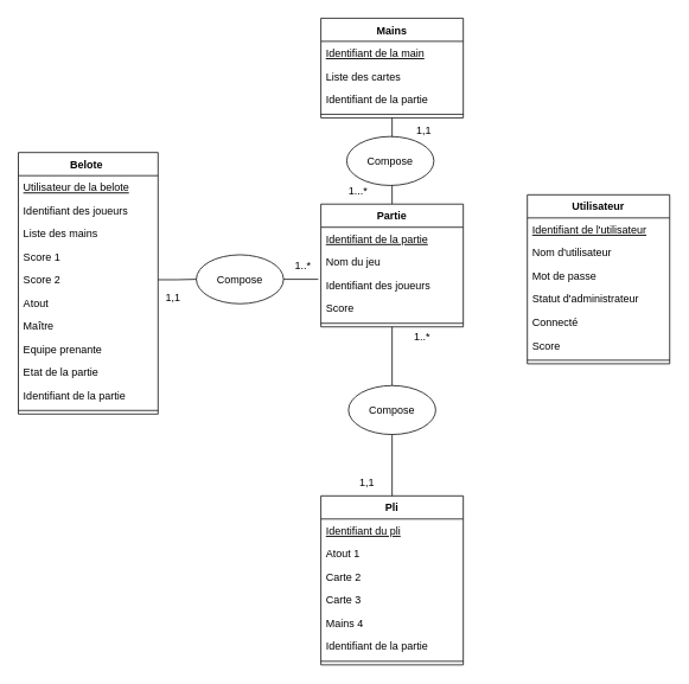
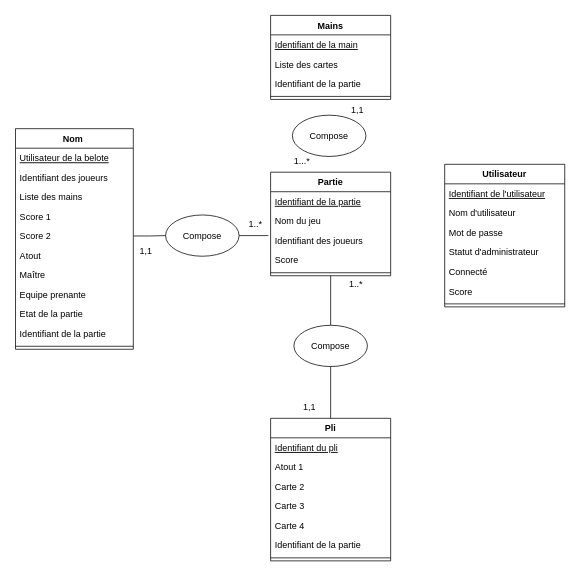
  <mxCell id="0" />
  <mxCell id="1" parent="0" />
  <mxCell id="2" value="Utilisateur" style="swimlane;fontStyle=1;align=center;verticalAlign=top;childLayout=stackLayout;horizontal=1;startSize=26;horizontalStack=0;resizeParent=1;resizeParentMax=0;resizeLast=0;collapsible=1;marginBottom=0;" parent="1" vertex="1"><mxGeometry x="592" y="218.5" width="160" height="190" as="geometry" /></mxCell>
  <mxCell id="3" value="Identifiant de l'utilisateur" style="text;strokeColor=none;fillColor=none;align=left;verticalAlign=top;spacingLeft=4;spacingRight=4;overflow=hidden;rotatable=0;points=[[0,0.5],[1,0.5]];portConstraint=eastwest;fontStyle=4" parent="2" vertex="1"><mxGeometry y="26" width="160" height="26" as="geometry" /></mxCell>
  <mxCell id="4" value="Nom d'utilisateur" style="text;strokeColor=none;fillColor=none;align=left;verticalAlign=top;spacingLeft=4;spacingRight=4;overflow=hidden;rotatable=0;points=[[0,0.5],[1,0.5]];portConstraint=eastwest;" parent="2" vertex="1"><mxGeometry y="52" width="160" height="26" as="geometry" /></mxCell>
  <mxCell id="5" value="Mot de passe" style="text;strokeColor=none;fillColor=none;align=left;verticalAlign=top;spacingLeft=4;spacingRight=4;overflow=hidden;rotatable=0;points=[[0,0.5],[1,0.5]];portConstraint=eastwest;" parent="2" vertex="1"><mxGeometry y="78" width="160" height="26" as="geometry" /></mxCell>
  <mxCell id="6" value="Statut d'administrateur" style="text;strokeColor=none;fillColor=none;align=left;verticalAlign=top;spacingLeft=4;spacingRight=4;overflow=hidden;rotatable=0;points=[[0,0.5],[1,0.5]];portConstraint=eastwest;" parent="2" vertex="1"><mxGeometry y="104" width="160" height="26" as="geometry" /></mxCell>
  <mxCell id="7" value="Connecté" style="text;strokeColor=none;fillColor=none;align=left;verticalAlign=top;spacingLeft=4;spacingRight=4;overflow=hidden;rotatable=0;points=[[0,0.5],[1,0.5]];portConstraint=eastwest;" parent="2" vertex="1"><mxGeometry y="130" width="160" height="26" as="geometry" /></mxCell>
  <mxCell id="8" value="Score" style="text;strokeColor=none;fillColor=none;align=left;verticalAlign=top;spacingLeft=4;spacingRight=4;overflow=hidden;rotatable=0;points=[[0,0.5],[1,0.5]];portConstraint=eastwest;" parent="2" vertex="1"><mxGeometry y="156" width="160" height="26" as="geometry" /></mxCell>
  <mxCell id="9" value="" style="line;strokeWidth=1;fillColor=none;align=left;verticalAlign=middle;spacingTop=-1;spacingLeft=3;spacingRight=3;rotatable=0;labelPosition=right;points=[];portConstraint=eastwest;" parent="2" vertex="1"><mxGeometry y="182" width="160" height="8" as="geometry" /></mxCell>
  <mxCell id="10" style="edgeStyle=orthogonalEdgeStyle;rounded=0;orthogonalLoop=1;jettySize=auto;html=1;exitX=0.5;exitY=0;exitDx=0;exitDy=0;endArrow=none;endFill=0;startSize=13;endSize=11;entryX=0.5;entryY=1;entryDx=0;entryDy=0;" parent="1" source="28" edge="1" target="20"><mxGeometry relative="1" as="geometry"><mxPoint x="618" y="114" as="targetPoint" /></mxGeometry></mxCell>
  <mxCell id="11" value="Pli" style="swimlane;fontStyle=1;align=center;verticalAlign=top;childLayout=stackLayout;horizontal=1;startSize=26;horizontalStack=0;resizeParent=1;resizeParentMax=0;resizeLast=0;collapsible=1;marginBottom=0;" parent="1" vertex="1"><mxGeometry x="360" y="557" width="160" height="190" as="geometry" /></mxCell>
  <mxCell id="12" value="Identifiant du pli" style="text;strokeColor=none;fillColor=none;align=left;verticalAlign=top;spacingLeft=4;spacingRight=4;overflow=hidden;rotatable=0;points=[[0,0.5],[1,0.5]];portConstraint=eastwest;fontStyle=4" parent="11" vertex="1"><mxGeometry y="26" width="160" height="26" as="geometry" /></mxCell>
  <mxCell id="13" value="Atout 1" style="text;strokeColor=none;fillColor=none;align=left;verticalAlign=top;spacingLeft=4;spacingRight=4;overflow=hidden;rotatable=0;points=[[0,0.5],[1,0.5]];portConstraint=eastwest;" parent="11" vertex="1"><mxGeometry y="52" width="160" height="26" as="geometry" /></mxCell>
  <mxCell id="14" value="Carte 2" style="text;strokeColor=none;fillColor=none;align=left;verticalAlign=top;spacingLeft=4;spacingRight=4;overflow=hidden;rotatable=0;points=[[0,0.5],[1,0.5]];portConstraint=eastwest;" parent="11" vertex="1"><mxGeometry y="78" width="160" height="26" as="geometry" /></mxCell>
  <mxCell id="15" value="Carte 3" style="text;strokeColor=none;fillColor=none;align=left;verticalAlign=top;spacingLeft=4;spacingRight=4;overflow=hidden;rotatable=0;points=[[0,0.5],[1,0.5]];portConstraint=eastwest;" parent="11" vertex="1"><mxGeometry y="104" width="160" height="26" as="geometry" /></mxCell>
- <mxCell id="16" value="Mains 4" style="text;strokeColor=none;fillColor=none;align=left;verticalAlign=top;spacingLeft=4;spacingRight=4;overflow=hidden;rotatable=0;points=[[0,0.5],[1,0.5]];portConstraint=eastwest;" parent="11" vertex="1"><mxGeometry y="130" width="160" height="26" as="geometry" /></mxCell>
+ <mxCell id="16" value="Carte 4" style="text;strokeColor=none;fillColor=none;align=left;verticalAlign=top;spacingLeft=4;spacingRight=4;overflow=hidden;rotatable=0;points=[[0,0.5],[1,0.5]];portConstraint=eastwest;" parent="11" vertex="1"><mxGeometry y="130" width="160" height="26" as="geometry" /></mxCell>
  <mxCell id="17" value="Identifiant de la partie " style="text;strokeColor=none;fillColor=none;align=left;verticalAlign=top;spacingLeft=4;spacingRight=4;overflow=hidden;rotatable=0;points=[[0,0.5],[1,0.5]];portConstraint=eastwest;" parent="11" vertex="1"><mxGeometry y="156" width="160" height="26" as="geometry" /></mxCell>
  <mxCell id="18" value="" style="line;strokeWidth=1;fillColor=none;align=left;verticalAlign=middle;spacingTop=-1;spacingLeft=3;spacingRight=3;rotatable=0;labelPosition=right;points=[];portConstraint=eastwest;" parent="11" vertex="1"><mxGeometry y="182" width="160" height="8" as="geometry" /></mxCell>
- <mxCell id="19" style="edgeStyle=orthogonalEdgeStyle;rounded=0;orthogonalLoop=1;jettySize=auto;html=1;exitX=0.5;exitY=0;exitDx=0;exitDy=0;entryX=0.5;entryY=1;entryDx=0;entryDy=0;endArrow=none;endFill=0;" edge="1" parent="1" source="20" target="43"><mxGeometry relative="1" as="geometry" /></mxCell>
  <mxCell id="20" value="Partie" style="swimlane;fontStyle=1;align=center;verticalAlign=top;childLayout=stackLayout;horizontal=1;startSize=26;horizontalStack=0;resizeParent=1;resizeParentMax=0;resizeLast=0;collapsible=1;marginBottom=0;" parent="1" vertex="1"><mxGeometry x="360" y="229" width="160" height="138" as="geometry" /></mxCell>
  <mxCell id="21" value="Identifiant de la partie" style="text;strokeColor=none;fillColor=none;align=left;verticalAlign=top;spacingLeft=4;spacingRight=4;overflow=hidden;rotatable=0;points=[[0,0.5],[1,0.5]];portConstraint=eastwest;fontStyle=4" parent="20" vertex="1"><mxGeometry y="26" width="160" height="26" as="geometry" /></mxCell>
  <mxCell id="22" value="Nom du jeu" style="text;strokeColor=none;fillColor=none;align=left;verticalAlign=top;spacingLeft=4;spacingRight=4;overflow=hidden;rotatable=0;points=[[0,0.5],[1,0.5]];portConstraint=eastwest;" parent="20" vertex="1"><mxGeometry y="52" width="160" height="26" as="geometry" /></mxCell>
  <mxCell id="23" value="Identifiant des joueurs" style="text;strokeColor=none;fillColor=none;align=left;verticalAlign=top;spacingLeft=4;spacingRight=4;overflow=hidden;rotatable=0;points=[[0,0.5],[1,0.5]];portConstraint=eastwest;" parent="20" vertex="1"><mxGeometry y="78" width="160" height="26" as="geometry" /></mxCell>
  <mxCell id="24" value="Score" style="text;strokeColor=none;fillColor=none;align=left;verticalAlign=top;spacingLeft=4;spacingRight=4;overflow=hidden;rotatable=0;points=[[0,0.5],[1,0.5]];portConstraint=eastwest;" parent="20" vertex="1"><mxGeometry y="104" width="160" height="26" as="geometry" /></mxCell>
  <mxCell id="25" value="" style="line;strokeWidth=1;fillColor=none;align=left;verticalAlign=middle;spacingTop=-1;spacingLeft=3;spacingRight=3;rotatable=0;labelPosition=right;points=[];portConstraint=eastwest;" parent="20" vertex="1"><mxGeometry y="130" width="160" height="8" as="geometry" /></mxCell>
  <mxCell id="26" value="1,1" style="text;html=1;strokeColor=none;fillColor=none;align=center;verticalAlign=middle;whiteSpace=wrap;rounded=0;fontSize=12;" parent="1" vertex="1"><mxGeometry x="392" y="532" width="40" height="20" as="geometry" /></mxCell>
  <mxCell id="27" value="1..*" style="text;html=1;strokeColor=none;fillColor=none;align=center;verticalAlign=middle;whiteSpace=wrap;rounded=0;fontSize=12;" parent="1" vertex="1"><mxGeometry x="454" y="369" width="40" height="20" as="geometry" /></mxCell>
  <mxCell id="28" value="Compose" style="ellipse;whiteSpace=wrap;html=1;" parent="1" vertex="1"><mxGeometry x="391" y="433" width="98" height="55" as="geometry" /></mxCell>
  <mxCell id="29" style="edgeStyle=orthogonalEdgeStyle;rounded=0;orthogonalLoop=1;jettySize=auto;html=1;exitX=0.5;exitY=0;exitDx=0;exitDy=0;endArrow=none;endFill=0;startSize=13;endSize=11;entryX=0.5;entryY=1;entryDx=0;entryDy=0;" edge="1" parent="1" source="11" target="28"><mxGeometry relative="1" as="geometry"><mxPoint x="443" y="1" as="targetPoint" /><mxPoint x="443" y="250" as="sourcePoint" /></mxGeometry></mxCell>
- <mxCell id="30" value="Belote " style="swimlane;fontStyle=1;align=center;verticalAlign=top;childLayout=stackLayout;horizontal=1;startSize=26;horizontalStack=0;resizeParent=1;resizeParentMax=0;resizeLast=0;collapsible=1;marginBottom=0;" vertex="1" parent="1"><mxGeometry x="20" y="171" width="157" height="294" as="geometry" /></mxCell>
+ <mxCell id="30" value="Nom " style="swimlane;fontStyle=1;align=center;verticalAlign=top;childLayout=stackLayout;horizontal=1;startSize=26;horizontalStack=0;resizeParent=1;resizeParentMax=0;resizeLast=0;collapsible=1;marginBottom=0;" vertex="1" parent="1"><mxGeometry x="20" y="171" width="157" height="294" as="geometry" /></mxCell>
  <mxCell id="31" value="Utilisateur de la belote" style="text;strokeColor=none;fillColor=none;align=left;verticalAlign=top;spacingLeft=4;spacingRight=4;overflow=hidden;rotatable=0;points=[[0,0.5],[1,0.5]];portConstraint=eastwest;fontStyle=4" vertex="1" parent="30"><mxGeometry y="26" width="157" height="26" as="geometry" /></mxCell>
  <mxCell id="32" value="Identifiant des joueurs" style="text;strokeColor=none;fillColor=none;align=left;verticalAlign=top;spacingLeft=4;spacingRight=4;overflow=hidden;rotatable=0;points=[[0,0.5],[1,0.5]];portConstraint=eastwest;" vertex="1" parent="30"><mxGeometry y="52" width="157" height="26" as="geometry" /></mxCell>
  <mxCell id="33" value="Liste des mains" style="text;strokeColor=none;fillColor=none;align=left;verticalAlign=top;spacingLeft=4;spacingRight=4;overflow=hidden;rotatable=0;points=[[0,0.5],[1,0.5]];portConstraint=eastwest;" vertex="1" parent="30"><mxGeometry y="78" width="157" height="26" as="geometry" /></mxCell>
  <mxCell id="34" value="Score 1" style="text;strokeColor=none;fillColor=none;align=left;verticalAlign=top;spacingLeft=4;spacingRight=4;overflow=hidden;rotatable=0;points=[[0,0.5],[1,0.5]];portConstraint=eastwest;" vertex="1" parent="30"><mxGeometry y="104" width="157" height="26" as="geometry" /></mxCell>
  <mxCell id="35" value="Score 2" style="text;strokeColor=none;fillColor=none;align=left;verticalAlign=top;spacingLeft=4;spacingRight=4;overflow=hidden;rotatable=0;points=[[0,0.5],[1,0.5]];portConstraint=eastwest;" vertex="1" parent="30"><mxGeometry y="130" width="157" height="26" as="geometry" /></mxCell>
  <mxCell id="36" value="Atout" style="text;strokeColor=none;fillColor=none;align=left;verticalAlign=top;spacingLeft=4;spacingRight=4;overflow=hidden;rotatable=0;points=[[0,0.5],[1,0.5]];portConstraint=eastwest;" vertex="1" parent="30"><mxGeometry y="156" width="157" height="26" as="geometry" /></mxCell>
  <mxCell id="37" value="Maître" style="text;strokeColor=none;fillColor=none;align=left;verticalAlign=top;spacingLeft=4;spacingRight=4;overflow=hidden;rotatable=0;points=[[0,0.5],[1,0.5]];portConstraint=eastwest;" vertex="1" parent="30"><mxGeometry y="182" width="157" height="26" as="geometry" /></mxCell>
  <mxCell id="38" value="Equipe prenante" style="text;strokeColor=none;fillColor=none;align=left;verticalAlign=top;spacingLeft=4;spacingRight=4;overflow=hidden;rotatable=0;points=[[0,0.5],[1,0.5]];portConstraint=eastwest;" vertex="1" parent="30"><mxGeometry y="208" width="157" height="26" as="geometry" /></mxCell>
  <mxCell id="39" value="Etat de la partie" style="text;strokeColor=none;fillColor=none;align=left;verticalAlign=top;spacingLeft=4;spacingRight=4;overflow=hidden;rotatable=0;points=[[0,0.5],[1,0.5]];portConstraint=eastwest;" vertex="1" parent="30"><mxGeometry y="234" width="157" height="26" as="geometry" /></mxCell>
  <mxCell id="40" value="Identifiant de la partie " style="text;strokeColor=none;fillColor=none;align=left;verticalAlign=top;spacingLeft=4;spacingRight=4;overflow=hidden;rotatable=0;points=[[0,0.5],[1,0.5]];portConstraint=eastwest;" vertex="1" parent="30"><mxGeometry y="260" width="157" height="26" as="geometry" /></mxCell>
  <mxCell id="41" value="" style="line;strokeWidth=1;fillColor=none;align=left;verticalAlign=middle;spacingTop=-1;spacingLeft=3;spacingRight=3;rotatable=0;labelPosition=right;points=[];portConstraint=eastwest;" vertex="1" parent="30"><mxGeometry y="286" width="157" height="8" as="geometry" /></mxCell>
  <mxCell id="42" value="1,1" style="text;html=1;strokeColor=none;fillColor=none;align=center;verticalAlign=middle;whiteSpace=wrap;rounded=0;" vertex="1" parent="1"><mxGeometry x="174" y="324" width="40" height="20" as="geometry" /></mxCell>
  <mxCell id="43" value="Mains" style="swimlane;fontStyle=1;align=center;verticalAlign=top;childLayout=stackLayout;horizontal=1;startSize=26;horizontalStack=0;resizeParent=1;resizeParentMax=0;resizeLast=0;collapsible=1;marginBottom=0;" vertex="1" parent="1"><mxGeometry x="360" y="20" width="160" height="112" as="geometry" /></mxCell>
  <mxCell id="44" value="Identifiant de la main" style="text;strokeColor=none;fillColor=none;align=left;verticalAlign=top;spacingLeft=4;spacingRight=4;overflow=hidden;rotatable=0;points=[[0,0.5],[1,0.5]];portConstraint=eastwest;fontStyle=4" vertex="1" parent="43"><mxGeometry y="26" width="160" height="26" as="geometry" /></mxCell>
  <mxCell id="45" value="Liste des cartes " style="text;strokeColor=none;fillColor=none;align=left;verticalAlign=top;spacingLeft=4;spacingRight=4;overflow=hidden;rotatable=0;points=[[0,0.5],[1,0.5]];portConstraint=eastwest;" vertex="1" parent="43"><mxGeometry y="52" width="160" height="26" as="geometry" /></mxCell>
  <mxCell id="46" value="Identifiant de la partie " style="text;strokeColor=none;fillColor=none;align=left;verticalAlign=top;spacingLeft=4;spacingRight=4;overflow=hidden;rotatable=0;points=[[0,0.5],[1,0.5]];portConstraint=eastwest;" vertex="1" parent="43"><mxGeometry y="78" width="160" height="26" as="geometry" /></mxCell>
  <mxCell id="47" value="" style="line;strokeWidth=1;fillColor=none;align=left;verticalAlign=middle;spacingTop=-1;spacingLeft=3;spacingRight=3;rotatable=0;labelPosition=right;points=[];portConstraint=eastwest;" vertex="1" parent="43"><mxGeometry y="104" width="160" height="8" as="geometry" /></mxCell>
  <mxCell id="48" value="1...*" style="text;html=1;strokeColor=none;fillColor=none;align=center;verticalAlign=middle;whiteSpace=wrap;rounded=0;" vertex="1" parent="1"><mxGeometry x="382" y="205" width="40" height="20" as="geometry" /></mxCell>
  <mxCell id="49" value="1,1" style="text;html=1;strokeColor=none;fillColor=none;align=center;verticalAlign=middle;whiteSpace=wrap;rounded=0;" vertex="1" parent="1"><mxGeometry x="456" y="137" width="40" height="20" as="geometry" /></mxCell>
  <mxCell id="50" value="Compose" style="ellipse;whiteSpace=wrap;html=1;" vertex="1" parent="1"><mxGeometry x="389" y="153" width="98" height="55" as="geometry" /></mxCell>
  <mxCell id="51" style="edgeStyle=orthogonalEdgeStyle;rounded=0;orthogonalLoop=1;jettySize=auto;html=1;exitX=1;exitY=0.5;exitDx=0;exitDy=0;entryX=-0.019;entryY=0.269;entryDx=0;entryDy=0;entryPerimeter=0;endArrow=none;endFill=0;" edge="1" parent="1" source="52" target="23"><mxGeometry relative="1" as="geometry" /></mxCell>
  <mxCell id="52" value="Compose" style="ellipse;whiteSpace=wrap;html=1;" vertex="1" parent="1"><mxGeometry x="220" y="286" width="98" height="55" as="geometry" /></mxCell>
  <mxCell id="53" style="edgeStyle=orthogonalEdgeStyle;rounded=0;orthogonalLoop=1;jettySize=auto;html=1;exitX=1;exitY=0.5;exitDx=0;exitDy=0;endArrow=none;endFill=0;" edge="1" parent="1" source="35" target="52"><mxGeometry relative="1" as="geometry"><mxPoint x="177" y="314" as="sourcePoint" /><mxPoint x="356.96" y="313.994" as="targetPoint" /></mxGeometry></mxCell>
  <mxCell id="54" value="1..*" style="text;html=1;strokeColor=none;fillColor=none;align=center;verticalAlign=middle;whiteSpace=wrap;rounded=0;fontSize=12;" vertex="1" parent="1"><mxGeometry x="320" y="288" width="40" height="20" as="geometry" /></mxCell>
